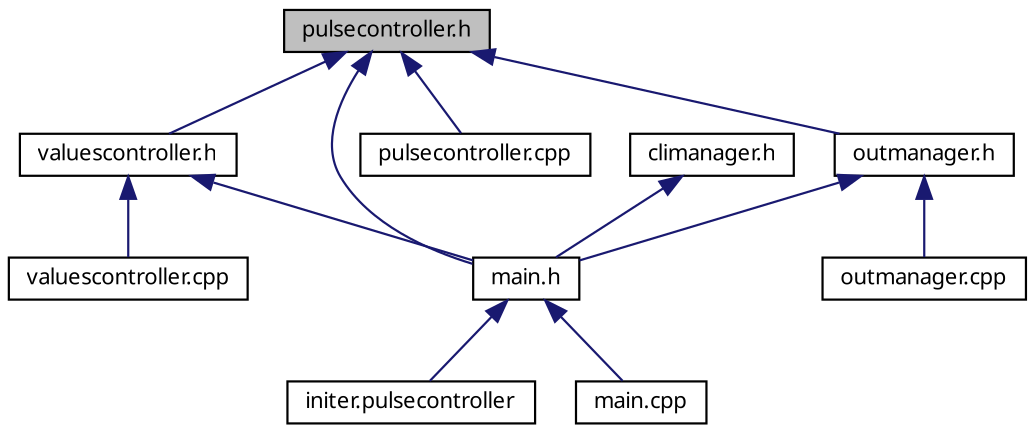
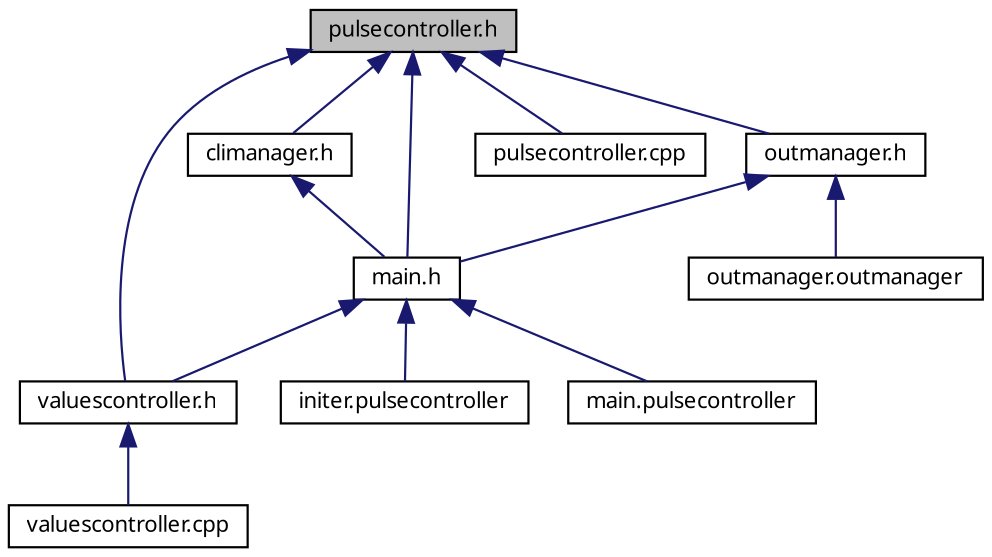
  digraph {
    fontname="Noto Sans"
    node [color=black fillcolor=white fontname="Noto Sans" fontsize=10 shape=record style=filled]
    edge [color=midnightblue dir=back fontname="Noto Sans" fontsize=10 labelfontname=Helvetica labelfontsize=10 style=solid]
    n1 [fillcolor=grey75 fontcolor=black height=0.2 label="pulsecontroller.h" width=0.4]
    n2 [height=0.2 label="climanager.h" width=0.4]
    n3 [height=0.2 label="main.h" width=0.4]
    n4 [height=0.2 label="valuescontroller.h" width=0.4]
    n5 [height=0.2 label="pulsecontroller.cpp" width=0.4]
    n6 [height=0.2 label="outmanager.h" width=0.4]
    n7 [height=0.2 label="initer.pulsecontroller" width=0.4]
-   n8 [height=0.2 label="main.cpp" width=0.4]
+   n8 [height=0.2 label="main.pulsecontroller" width=0.4]
    n9 [height=0.2 label="valuescontroller.cpp" width=0.4]
-   n10 [height=0.2 label="outmanager.cpp" width=0.4]
+   n10 [height=0.2 label="outmanager.outmanager" width=0.4]
+   n1 -> n2
    n1 -> n3
    n1 -> n4
    n1 -> n5
    n1 -> n6
    n2 -> n3
    n3 -> n7
    n3 -> n8
-   n4 -> n3
+   n3 -> n4
    n4 -> n9
    n6 -> n3
    n6 -> n10
  }
